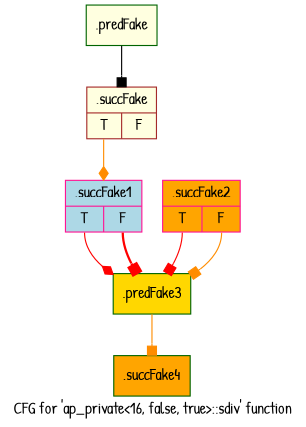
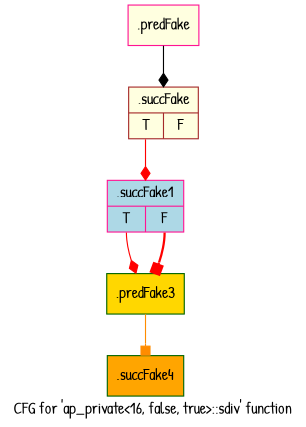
  digraph {
    fontname="Patrick Hand"
    label="CFG for 'ap_private\<16, false, true\>::sdiv' function"
    node [color=deeppink fillcolor=lightyellow fontname="Patrick Hand" shape=record style=filled filename="/mnt/xilinx/Vitis_HLS/2021.2/include/etc/ap_private.h" linenumber=2251]
    edge [arrowhead=box color=red execusionnum=0 filename="/mnt/xilinx/Vitis_HLS/2021.2/include/etc/ap_private.h" fontname="Patrick Hand" style=solid tailport=s0]
-   n1 [color=darkgreen label="{.predFake}" filename="" linenumber=""]
+   n1 [label="{.predFake}" filename="" linenumber=""]
    n2 [color=brown label="{.succFake|{<s0>T|<s1>F}}" linenumber=2243]
    n3 [fillcolor=lightblue label="{.succFake1|{<s0>T|<s1>F}}" linenumber=2244]
    n4 [color=darkgreen fillcolor=gold label="{.predFake3}"]
-   n5 [fillcolor=orange label="{.succFake2|{<s0>T|<s1>F}}" linenumber=2248]
    n6 [color=darkgreen fillcolor=orange label="{.succFake4}"]
-   n1 -> n2 [color=black]
-   n2 -> n3 [arrowhead=diamond color=darkorange]
+   n1 -> n2 [arrowhead=diamond color=black]
+   n2 -> n3 [arrowhead=diamond]
    n3 -> n4 [arrowhead=diamond]
    n3 -> n4 [style=bold tailport=s1]
    n4 -> n6 [color=darkorange]
-   n5 -> n4
-   n5 -> n4 [color=darkorange tailport=s1 filename=""]
  }
